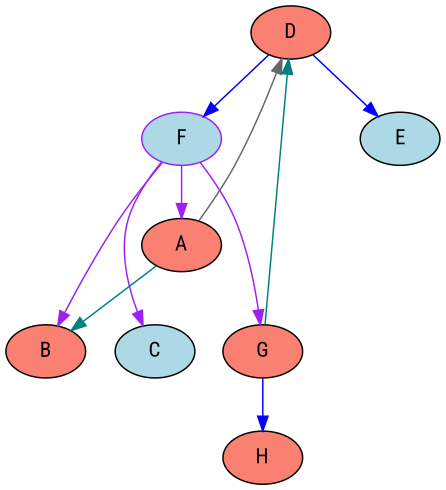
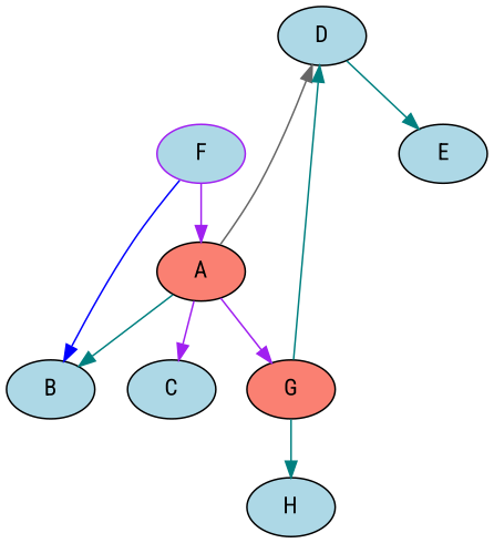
  digraph {
    fontname="Roboto Condensed"
    node [fillcolor=lightblue fontname="Roboto Condensed" style=filled]
    edge [color=purple fontname="Roboto Condensed"]
-   n1 [fillcolor=salmon label=D]
+   n1 [label=D]
    n2 [color=purple label=F]
    n3 [label=E]
    n4 [fillcolor=salmon label=A]
    n5 [fillcolor=salmon label=G]
-   n6 [fillcolor=salmon label=B]
+   n6 [label=B]
    n7 [label=C]
-   n8 [fillcolor=salmon label=H]
-   n1 -> n2 [color=blue]
-   n1 -> n3 [color=blue]
+   n8 [label=H]
+   n1 -> n3 [color=teal]
    n2 -> n4
-   n2 -> n5
-   n2 -> n6
+   n4 -> n5
+   n2 -> n6 [color=blue]
    n4 -> n1 [color=gray40]
    n4 -> n6 [color=teal]
-   n2 -> n7
+   n4 -> n7
    n5 -> n1 [color=teal]
-   n5 -> n8 [color=blue]
+   n5 -> n8 [color=teal]
  }
